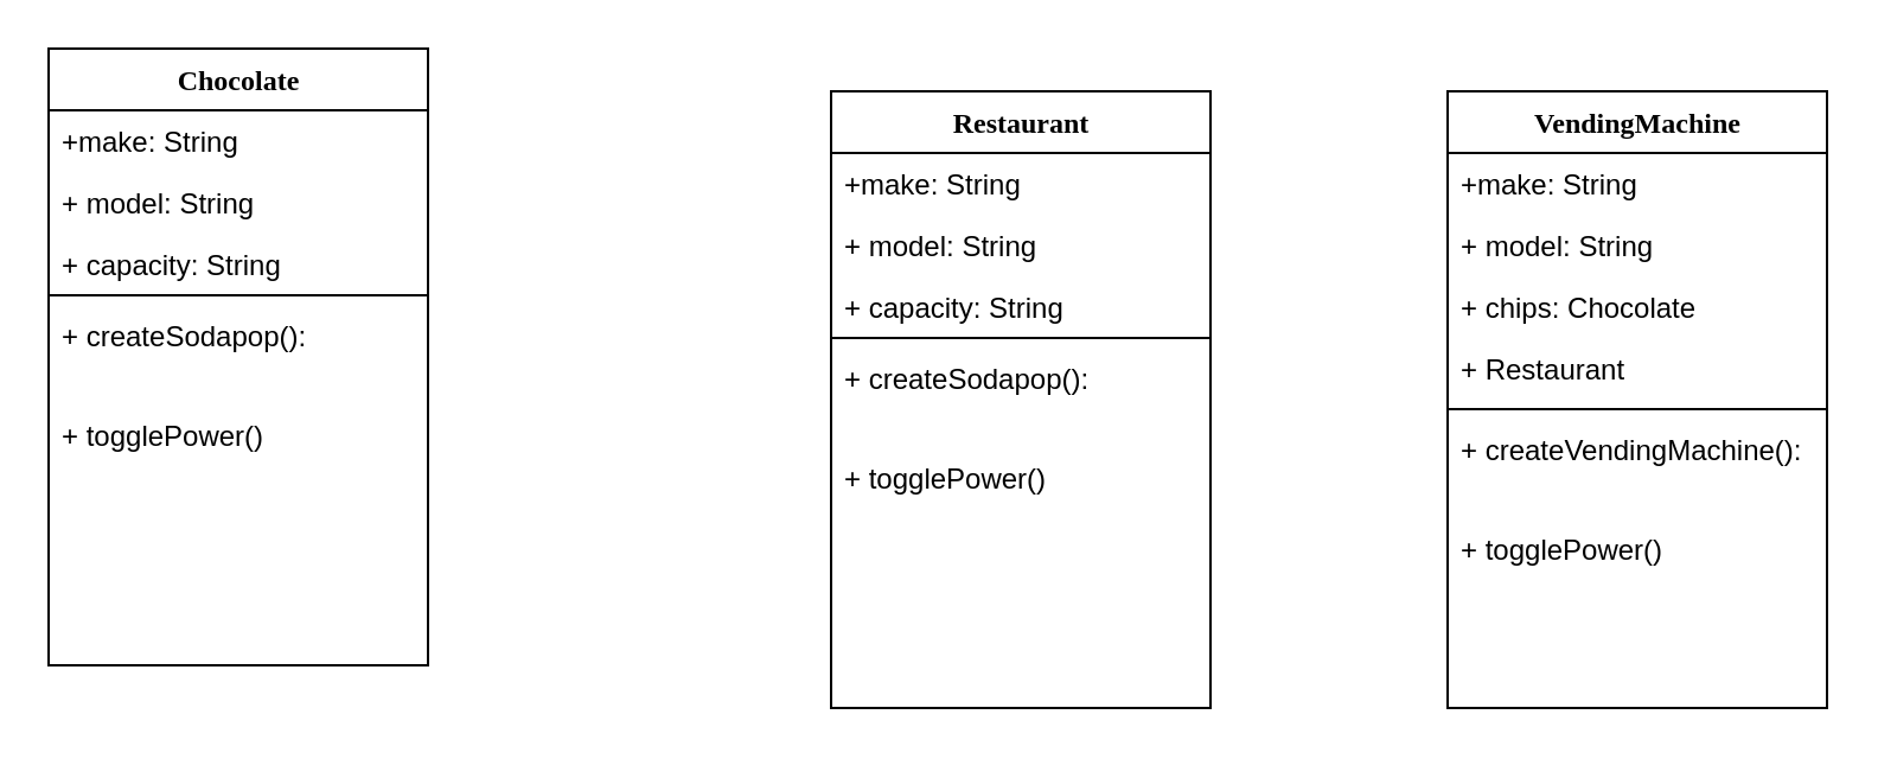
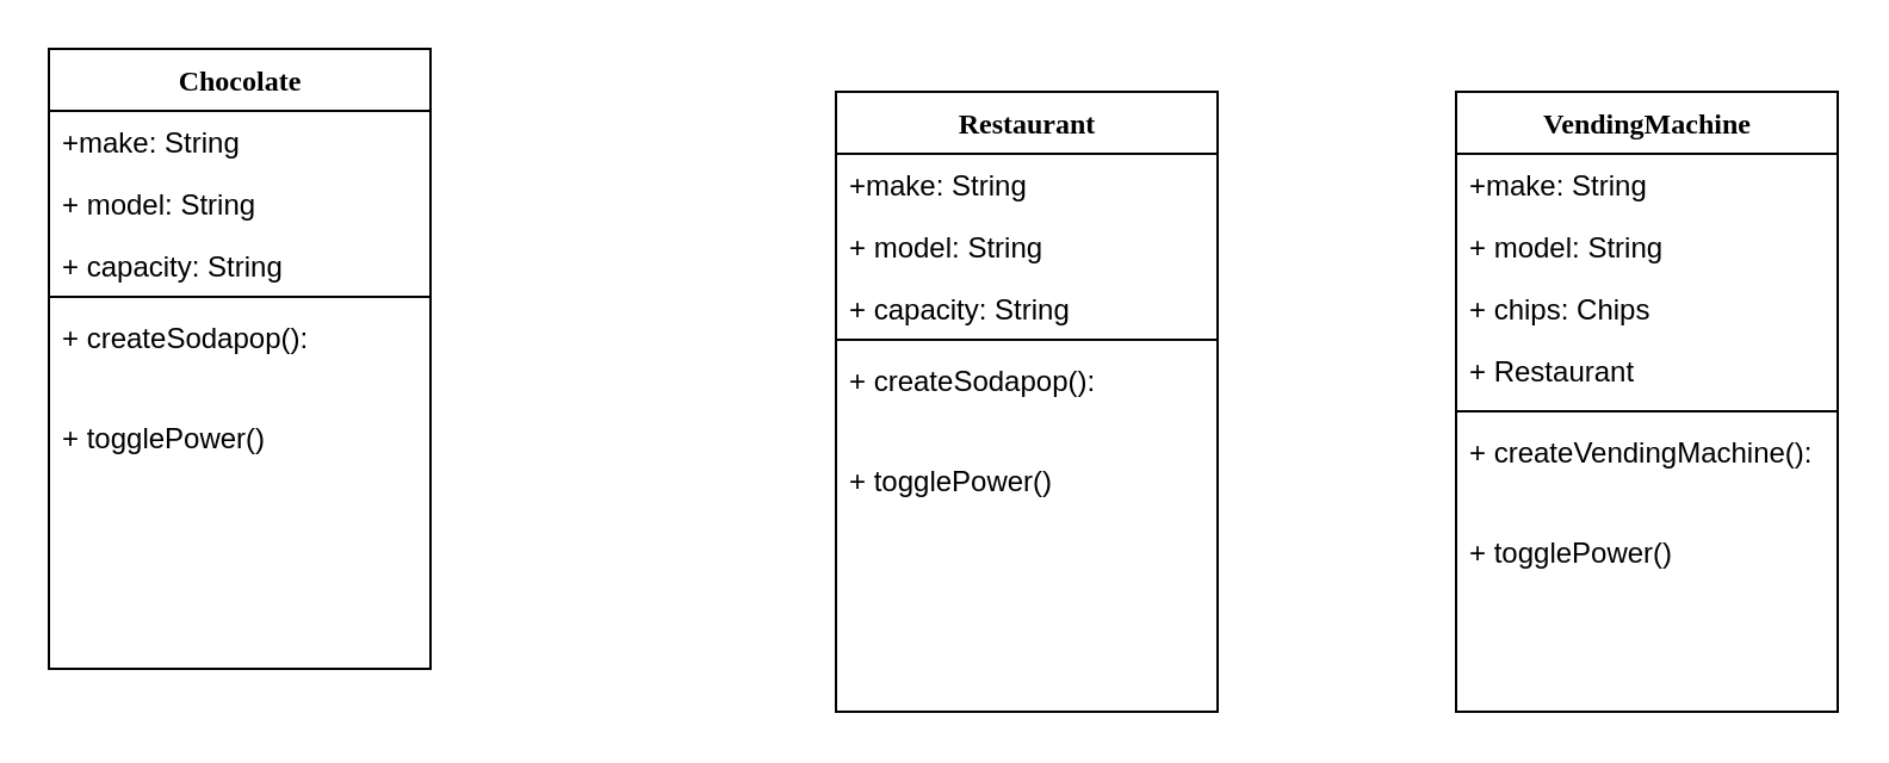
  <mxCell id="0" />
  <mxCell id="1" parent="0" />
  <mxCell id="2" value="Chocolate" style="swimlane;html=1;fontStyle=1;align=center;verticalAlign=top;childLayout=stackLayout;horizontal=1;startSize=26;horizontalStack=0;resizeParent=1;resizeLast=0;collapsible=1;marginBottom=0;swimlaneFillColor=#ffffff;rounded=0;shadow=0;comic=0;labelBackgroundColor=none;strokeColor=#000000;strokeWidth=1;fillColor=none;fontFamily=Verdana;fontSize=12;fontColor=#000000;" parent="1" vertex="1"><mxGeometry x="20" y="20" width="160" height="260" as="geometry" /></mxCell>
  <mxCell id="3" value="+make: String" style="text;html=1;strokeColor=none;fillColor=none;align=left;verticalAlign=top;spacingLeft=4;spacingRight=4;whiteSpace=wrap;overflow=hidden;rotatable=0;points=[[0,0.5],[1,0.5]];portConstraint=eastwest;" parent="2" vertex="1"><mxGeometry y="26" width="160" height="26" as="geometry" /></mxCell>
  <mxCell id="4" value="+ model: String" style="text;html=1;strokeColor=none;fillColor=none;align=left;verticalAlign=top;spacingLeft=4;spacingRight=4;whiteSpace=wrap;overflow=hidden;rotatable=0;points=[[0,0.5],[1,0.5]];portConstraint=eastwest;" parent="2" vertex="1"><mxGeometry y="52" width="160" height="26" as="geometry" /></mxCell>
  <mxCell id="5" value="+ capacity: String" style="text;html=1;strokeColor=none;fillColor=none;align=left;verticalAlign=top;spacingLeft=4;spacingRight=4;whiteSpace=wrap;overflow=hidden;rotatable=0;points=[[0,0.5],[1,0.5]];portConstraint=eastwest;" parent="2" vertex="1"><mxGeometry y="78" width="160" height="22" as="geometry" /></mxCell>
  <mxCell id="6" value="" style="line;html=1;strokeWidth=1;fillColor=none;align=left;verticalAlign=middle;spacingTop=-1;spacingLeft=3;spacingRight=3;rotatable=0;labelPosition=right;points=[];portConstraint=eastwest;" parent="2" vertex="1"><mxGeometry y="100" width="160" height="8" as="geometry" /></mxCell>
  <mxCell id="7" value="+ createSodapop():" style="text;html=1;strokeColor=none;fillColor=none;align=left;verticalAlign=top;spacingLeft=4;spacingRight=4;whiteSpace=wrap;overflow=hidden;rotatable=0;points=[[0,0.5],[1,0.5]];portConstraint=eastwest;" parent="2" vertex="1"><mxGeometry y="108" width="160" height="42" as="geometry" /></mxCell>
  <mxCell id="8" value="+ togglePower()" style="text;html=1;strokeColor=none;fillColor=none;align=left;verticalAlign=top;spacingLeft=4;spacingRight=4;whiteSpace=wrap;overflow=hidden;rotatable=0;points=[[0,0.5],[1,0.5]];portConstraint=eastwest;" vertex="1" parent="2"><mxGeometry y="150" width="160" height="42" as="geometry" /></mxCell>
  <mxCell id="9" value="VendingMachine" style="swimlane;html=1;fontStyle=1;align=center;verticalAlign=top;childLayout=stackLayout;horizontal=1;startSize=26;horizontalStack=0;resizeParent=1;resizeLast=0;collapsible=1;marginBottom=0;swimlaneFillColor=#ffffff;rounded=0;shadow=0;comic=0;labelBackgroundColor=none;strokeColor=#000000;strokeWidth=1;fillColor=none;fontFamily=Verdana;fontSize=12;fontColor=#000000;" vertex="1" parent="1"><mxGeometry x="610" y="38" width="160" height="260" as="geometry" /></mxCell>
  <mxCell id="10" value="+make: String" style="text;html=1;strokeColor=none;fillColor=none;align=left;verticalAlign=top;spacingLeft=4;spacingRight=4;whiteSpace=wrap;overflow=hidden;rotatable=0;points=[[0,0.5],[1,0.5]];portConstraint=eastwest;" vertex="1" parent="9"><mxGeometry y="26" width="160" height="26" as="geometry" /></mxCell>
  <mxCell id="11" value="+ model: String" style="text;html=1;strokeColor=none;fillColor=none;align=left;verticalAlign=top;spacingLeft=4;spacingRight=4;whiteSpace=wrap;overflow=hidden;rotatable=0;points=[[0,0.5],[1,0.5]];portConstraint=eastwest;" vertex="1" parent="9"><mxGeometry y="52" width="160" height="26" as="geometry" /></mxCell>
- <mxCell id="12" value="+ chips: Chocolate" style="text;html=1;strokeColor=none;fillColor=none;align=left;verticalAlign=top;spacingLeft=4;spacingRight=4;whiteSpace=wrap;overflow=hidden;rotatable=0;points=[[0,0.5],[1,0.5]];portConstraint=eastwest;" vertex="1" parent="9"><mxGeometry y="78" width="160" height="26" as="geometry" /></mxCell>
+ <mxCell id="12" value="+ chips: Chips" style="text;html=1;strokeColor=none;fillColor=none;align=left;verticalAlign=top;spacingLeft=4;spacingRight=4;whiteSpace=wrap;overflow=hidden;rotatable=0;points=[[0,0.5],[1,0.5]];portConstraint=eastwest;" vertex="1" parent="9"><mxGeometry y="78" width="160" height="26" as="geometry" /></mxCell>
  <mxCell id="13" value="+ Restaurant" style="text;html=1;strokeColor=none;fillColor=none;align=left;verticalAlign=top;spacingLeft=4;spacingRight=4;whiteSpace=wrap;overflow=hidden;rotatable=0;points=[[0,0.5],[1,0.5]];portConstraint=eastwest;" vertex="1" parent="9"><mxGeometry y="104" width="160" height="26" as="geometry" /></mxCell>
  <mxCell id="14" value="" style="line;html=1;strokeWidth=1;fillColor=none;align=left;verticalAlign=middle;spacingTop=-1;spacingLeft=3;spacingRight=3;rotatable=0;labelPosition=right;points=[];portConstraint=eastwest;" vertex="1" parent="9"><mxGeometry y="130" width="160" height="8" as="geometry" /></mxCell>
  <mxCell id="15" value="+ createVendingMachine():" style="text;html=1;strokeColor=none;fillColor=none;align=left;verticalAlign=top;spacingLeft=4;spacingRight=4;whiteSpace=wrap;overflow=hidden;rotatable=0;points=[[0,0.5],[1,0.5]];portConstraint=eastwest;" vertex="1" parent="9"><mxGeometry y="138" width="160" height="42" as="geometry" /></mxCell>
  <mxCell id="16" value="+ togglePower()" style="text;html=1;strokeColor=none;fillColor=none;align=left;verticalAlign=top;spacingLeft=4;spacingRight=4;whiteSpace=wrap;overflow=hidden;rotatable=0;points=[[0,0.5],[1,0.5]];portConstraint=eastwest;" vertex="1" parent="9"><mxGeometry y="180" width="160" height="42" as="geometry" /></mxCell>
  <mxCell id="17" value="Restaurant" style="swimlane;html=1;fontStyle=1;align=center;verticalAlign=top;childLayout=stackLayout;horizontal=1;startSize=26;horizontalStack=0;resizeParent=1;resizeLast=0;collapsible=1;marginBottom=0;swimlaneFillColor=#ffffff;rounded=0;shadow=0;comic=0;labelBackgroundColor=none;strokeColor=#000000;strokeWidth=1;fillColor=none;fontFamily=Verdana;fontSize=12;fontColor=#000000;" vertex="1" parent="1"><mxGeometry x="350" y="38" width="160" height="260" as="geometry" /></mxCell>
  <mxCell id="18" value="+make: String" style="text;html=1;strokeColor=none;fillColor=none;align=left;verticalAlign=top;spacingLeft=4;spacingRight=4;whiteSpace=wrap;overflow=hidden;rotatable=0;points=[[0,0.5],[1,0.5]];portConstraint=eastwest;" vertex="1" parent="17"><mxGeometry y="26" width="160" height="26" as="geometry" /></mxCell>
  <mxCell id="19" value="+ model: String" style="text;html=1;strokeColor=none;fillColor=none;align=left;verticalAlign=top;spacingLeft=4;spacingRight=4;whiteSpace=wrap;overflow=hidden;rotatable=0;points=[[0,0.5],[1,0.5]];portConstraint=eastwest;" vertex="1" parent="17"><mxGeometry y="52" width="160" height="26" as="geometry" /></mxCell>
  <mxCell id="20" value="+ capacity: String" style="text;html=1;strokeColor=none;fillColor=none;align=left;verticalAlign=top;spacingLeft=4;spacingRight=4;whiteSpace=wrap;overflow=hidden;rotatable=0;points=[[0,0.5],[1,0.5]];portConstraint=eastwest;" vertex="1" parent="17"><mxGeometry y="78" width="160" height="22" as="geometry" /></mxCell>
  <mxCell id="21" value="" style="line;html=1;strokeWidth=1;fillColor=none;align=left;verticalAlign=middle;spacingTop=-1;spacingLeft=3;spacingRight=3;rotatable=0;labelPosition=right;points=[];portConstraint=eastwest;" vertex="1" parent="17"><mxGeometry y="100" width="160" height="8" as="geometry" /></mxCell>
  <mxCell id="22" value="+ createSodapop():" style="text;html=1;strokeColor=none;fillColor=none;align=left;verticalAlign=top;spacingLeft=4;spacingRight=4;whiteSpace=wrap;overflow=hidden;rotatable=0;points=[[0,0.5],[1,0.5]];portConstraint=eastwest;" vertex="1" parent="17"><mxGeometry y="108" width="160" height="42" as="geometry" /></mxCell>
  <mxCell id="23" value="+ togglePower()" style="text;html=1;strokeColor=none;fillColor=none;align=left;verticalAlign=top;spacingLeft=4;spacingRight=4;whiteSpace=wrap;overflow=hidden;rotatable=0;points=[[0,0.5],[1,0.5]];portConstraint=eastwest;" vertex="1" parent="17"><mxGeometry y="150" width="160" height="42" as="geometry" /></mxCell>
